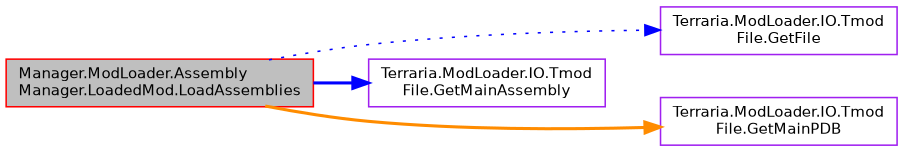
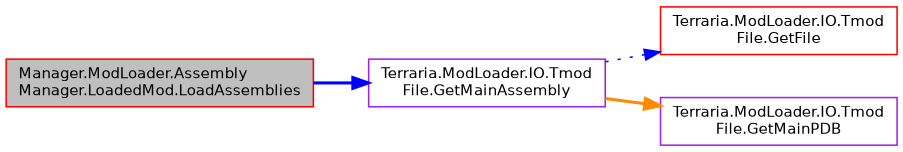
  digraph {
    rankdir=LR
    node [color=red fillcolor=white fontname=Helvetica fontsize=10 shape=record style=filled]
    edge [color=blue fontname=Helvetica fontsize=10 labelfontname=Helvetica labelfontsize=10 style=bold]
    n1 [fillcolor=grey75 fontcolor=black height=0.2 label="Manager.ModLoader.Assembly\lManager.LoadedMod.LoadAssemblies" width=0.4]
-   n2 [color=purple height=0.2 label="Terraria.ModLoader.IO.Tmod\lFile.GetFile" width=0.4]
+   n2 [height=0.2 label="Terraria.ModLoader.IO.Tmod\lFile.GetFile" width=0.4]
    n3 [color=purple height=0.2 label="Terraria.ModLoader.IO.Tmod\lFile.GetMainAssembly" width=0.4]
    n4 [color=purple height=0.2 label="Terraria.ModLoader.IO.Tmod\lFile.GetMainPDB" width=0.4]
-   n1 -> n2 [style=dotted]
+   n3 -> n2 [style=dotted]
    n1 -> n3
-   n1 -> n4 [color=darkorange]
+   n3 -> n4 [color=darkorange]
  }
